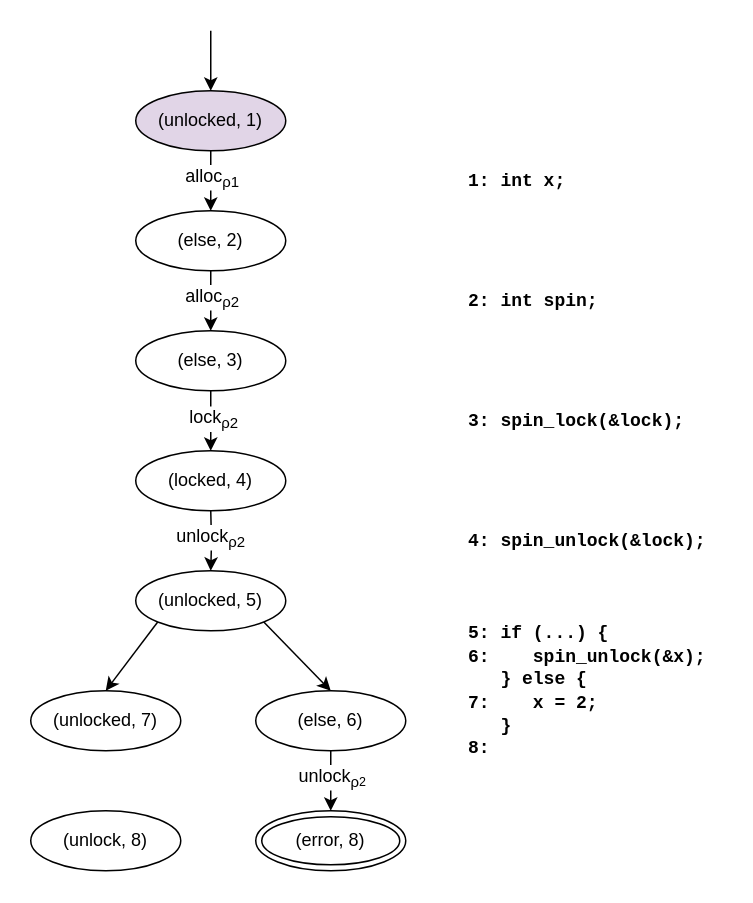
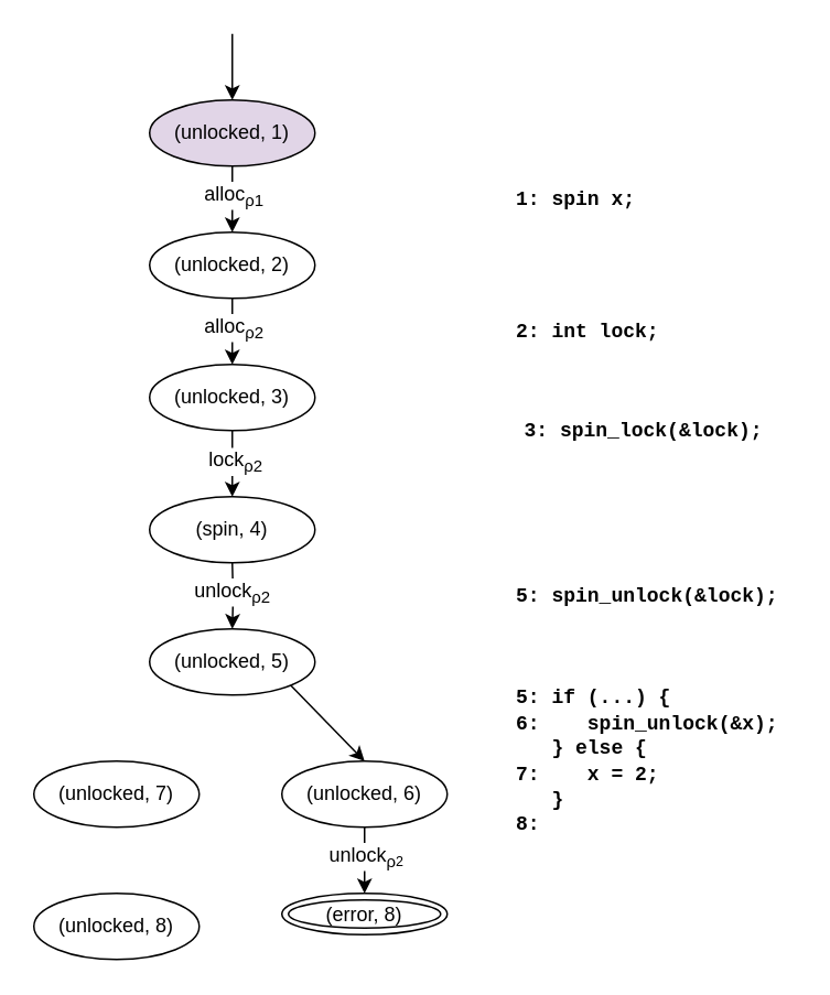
  <mxCell id="0" />
  <mxCell id="1" parent="0" />
  <mxCell id="2" value="" style="group" parent="1" vertex="1" connectable="0"><mxGeometry x="310" y="110" width="170" height="400" as="geometry" /></mxCell>
- <mxCell id="3" value="&lt;font face=&quot;Courier New&quot;&gt;2: int spin;&lt;/font&gt;" style="text;html=1;align=left;verticalAlign=middle;resizable=0;points=[];autosize=1;fontStyle=1" parent="2" vertex="1"><mxGeometry y="80" width="100" height="20" as="geometry" /></mxCell>
- <mxCell id="4" value="&lt;font face=&quot;Courier New&quot;&gt;4: spin_unlock(&amp;amp;lock);&lt;/font&gt;" style="text;html=1;align=left;verticalAlign=middle;resizable=0;points=[];autosize=1;fontStyle=1" parent="2" vertex="1"><mxGeometry y="240" width="170" height="20" as="geometry" /></mxCell>
+ <mxCell id="3" value="&lt;font face=&quot;Courier New&quot;&gt;2: int lock;&lt;/font&gt;" style="text;html=1;align=left;verticalAlign=middle;resizable=0;points=[];autosize=1;fontStyle=1" parent="2" vertex="1"><mxGeometry y="80" width="100" height="20" as="geometry" /></mxCell>
+ <mxCell id="4" value="&lt;font face=&quot;Courier New&quot;&gt;5: spin_unlock(&amp;amp;lock);&lt;/font&gt;" style="text;html=1;align=left;verticalAlign=middle;resizable=0;points=[];autosize=1;fontStyle=1" parent="2" vertex="1"><mxGeometry y="240" width="170" height="20" as="geometry" /></mxCell>
  <mxCell id="5" value="&lt;font face=&quot;Courier New&quot;&gt;5: if (...) { &lt;br&gt;6:&amp;nbsp; &amp;nbsp; spin_unlock(&amp;amp;x);&lt;/font&gt;&lt;font face=&quot;Courier New&quot;&gt;&lt;br&gt;&amp;nbsp; &amp;nbsp;} else { &lt;br&gt;7:&amp;nbsp; &amp;nbsp; x = 2;&lt;/font&gt;&lt;font face=&quot;Courier New&quot;&gt;&lt;br&gt;&amp;nbsp; &amp;nbsp;}&lt;br&gt;8:&amp;nbsp;&lt;br&gt;&lt;/font&gt;" style="text;html=1;align=left;verticalAlign=middle;resizable=0;points=[];autosize=1;fontStyle=1" parent="2" vertex="1"><mxGeometry y="300" width="170" height="100" as="geometry" /></mxCell>
- <mxCell id="6" value="&lt;font face=&quot;Courier New&quot;&gt;3: spin_lock(&amp;amp;lock);&lt;/font&gt;" style="text;html=1;align=left;verticalAlign=middle;resizable=0;points=[];autosize=1;fontStyle=1" parent="2" vertex="1"><mxGeometry y="160" width="160" height="20" as="geometry" /></mxCell>
- <mxCell id="7" value="&lt;font face=&quot;Courier New&quot;&gt;1: int x;&lt;/font&gt;" style="text;html=1;align=left;verticalAlign=middle;resizable=0;points=[];autosize=1;fontStyle=1" parent="2" vertex="1"><mxGeometry width="80" height="20" as="geometry" /></mxCell>
+ <mxCell id="6" value="&lt;font face=&quot;Courier New&quot;&gt;3: spin_lock(&amp;amp;lock);&lt;/font&gt;" style="text;html=1;align=left;verticalAlign=middle;resizable=0;points=[];autosize=1;fontStyle=1" parent="2" vertex="1"><mxGeometry x="5" y="140" width="160" height="20" as="geometry" /></mxCell>
+ <mxCell id="7" value="&lt;font face=&quot;Courier New&quot;&gt;1: spin x;&lt;/font&gt;" style="text;html=1;align=left;verticalAlign=middle;resizable=0;points=[];autosize=1;fontStyle=1" parent="2" vertex="1"><mxGeometry width="80" height="20" as="geometry" /></mxCell>
  <mxCell id="8" value="&lt;font style=&quot;font-size: 12px&quot;&gt;(unlocked, 7)&lt;/font&gt;" style="ellipse;whiteSpace=wrap;html=1;fontSize=10;fontStyle=0;verticalAlign=middle;spacingTop=0;" parent="1" vertex="1"><mxGeometry x="20" y="460" width="100" height="40" as="geometry" /></mxCell>
- <mxCell id="9" style="rounded=0;orthogonalLoop=1;jettySize=auto;html=1;exitX=0;exitY=1;exitDx=0;exitDy=0;entryX=0.5;entryY=0;entryDx=0;entryDy=0;fontSize=10;" parent="1" source="24" target="8" edge="1"><mxGeometry relative="1" as="geometry" /></mxCell>
  <mxCell id="10" style="rounded=0;orthogonalLoop=1;jettySize=auto;html=1;exitX=1;exitY=1;exitDx=0;exitDy=0;entryX=0.5;entryY=0;entryDx=0;entryDy=0;fontSize=10;" parent="1" source="24" edge="1"><mxGeometry relative="1" as="geometry"><mxPoint x="220" y="460" as="targetPoint" /></mxGeometry></mxCell>
- <mxCell id="11" value="&lt;font style=&quot;font-size: 12px&quot;&gt;&lt;span style=&quot;white-space: normal&quot;&gt;(error, 8&lt;/span&gt;&lt;span style=&quot;white-space: normal&quot;&gt;)&lt;/span&gt;&lt;/font&gt;" style="ellipse;shape=doubleEllipse;whiteSpace=wrap;html=1;fontSize=10;fontStyle=0;verticalAlign=middle;spacingTop=0;" parent="1" vertex="1"><mxGeometry x="170" y="540" width="100" height="40" as="geometry" /></mxCell>
+ <mxCell id="11" value="&lt;font style=&quot;font-size: 12px&quot;&gt;&lt;span style=&quot;white-space: normal&quot;&gt;(error, 8&lt;/span&gt;&lt;span style=&quot;white-space: normal&quot;&gt;)&lt;/span&gt;&lt;/font&gt;" style="ellipse;shape=doubleEllipse;whiteSpace=wrap;html=1;fontSize=10;fontStyle=0;verticalAlign=middle;spacingTop=0;" parent="1" vertex="1"><mxGeometry x="170" y="540" width="100" height="25" as="geometry" /></mxCell>
  <mxCell id="12" style="rounded=0;orthogonalLoop=1;jettySize=auto;html=1;exitX=0.5;exitY=1;exitDx=0;exitDy=0;fontSize=10;entryX=0.5;entryY=0;entryDx=0;entryDy=0;" parent="1" target="11" edge="1"><mxGeometry relative="1" as="geometry"><mxPoint x="230" y="530" as="targetPoint" /><mxPoint x="220" y="500" as="sourcePoint" /></mxGeometry></mxCell>
  <mxCell id="13" value="&lt;span style=&quot;font-size: 12px&quot;&gt;unlock&lt;sub&gt;ρ&lt;/sub&gt;&lt;/span&gt;&lt;sub&gt;2&lt;/sub&gt;" style="text;html=1;align=center;verticalAlign=middle;resizable=0;points=[];labelBackgroundColor=#ffffff;fontSize=10;" parent="12" vertex="1" connectable="0"><mxGeometry x="-0.121" y="1" relative="1" as="geometry"><mxPoint x="-1" y="-1" as="offset" /></mxGeometry></mxCell>
  <mxCell id="14" value="" style="endArrow=classic;html=1;exitX=0.5;exitY=1;exitDx=0;exitDy=0;entryX=0.5;entryY=0;entryDx=0;entryDy=0;" parent="1" target="26" edge="1"><mxGeometry width="50" height="50" relative="1" as="geometry"><mxPoint x="140" y="180" as="sourcePoint" /><mxPoint x="200" y="220" as="targetPoint" /></mxGeometry></mxCell>
  <mxCell id="15" value="alloc&lt;sub&gt;ρ2&lt;/sub&gt;" style="text;html=1;align=center;verticalAlign=middle;resizable=0;points=[];labelBackgroundColor=#ffffff;" parent="14" vertex="1" connectable="0"><mxGeometry x="-0.4" y="1" relative="1" as="geometry"><mxPoint x="-1" y="5" as="offset" /></mxGeometry></mxCell>
  <mxCell id="16" value="" style="endArrow=classic;html=1;exitX=0.5;exitY=1;exitDx=0;exitDy=0;entryX=0.5;entryY=0;entryDx=0;entryDy=0;" parent="1" target="25" edge="1"><mxGeometry width="50" height="50" relative="1" as="geometry"><mxPoint x="140" y="260" as="sourcePoint" /><mxPoint x="180" y="300" as="targetPoint" /></mxGeometry></mxCell>
  <mxCell id="17" value="lock&lt;sub&gt;ρ2&lt;/sub&gt;" style="text;html=1;align=center;verticalAlign=middle;resizable=0;points=[];labelBackgroundColor=#ffffff;" parent="16" vertex="1" connectable="0"><mxGeometry x="-0.2" y="1" relative="1" as="geometry"><mxPoint y="2" as="offset" /></mxGeometry></mxCell>
  <mxCell id="18" style="edgeStyle=orthogonalEdgeStyle;rounded=0;orthogonalLoop=1;jettySize=auto;html=1;exitX=0.5;exitY=1;exitDx=0;exitDy=0;entryX=0.5;entryY=0;entryDx=0;entryDy=0;fontSize=10;" parent="1" target="24" edge="1"><mxGeometry relative="1" as="geometry"><mxPoint x="140" y="340" as="sourcePoint" /></mxGeometry></mxCell>
  <mxCell id="19" value="&lt;span style=&quot;font-size: 12px&quot;&gt;unlock&lt;sub&gt;ρ2&lt;/sub&gt;&lt;/span&gt;" style="text;html=1;align=center;verticalAlign=middle;resizable=0;points=[];labelBackgroundColor=#ffffff;fontSize=10;" parent="18" vertex="1" connectable="0"><mxGeometry x="-0.15" y="-1" relative="1" as="geometry"><mxPoint as="offset" /></mxGeometry></mxCell>
  <mxCell id="20" value="" style="endArrow=classic;html=1;exitX=0.5;exitY=1;exitDx=0;exitDy=0;entryX=0.5;entryY=0;entryDx=0;entryDy=0;" parent="1" target="27" edge="1"><mxGeometry width="50" height="50" relative="1" as="geometry"><mxPoint x="140" y="100" as="sourcePoint" /><mxPoint x="190" y="140" as="targetPoint" /></mxGeometry></mxCell>
  <mxCell id="21" value="alloc&lt;sub&gt;ρ1&lt;/sub&gt;" style="text;html=1;align=center;verticalAlign=middle;resizable=0;points=[];labelBackgroundColor=#ffffff;" parent="20" vertex="1" connectable="0"><mxGeometry x="-0.05" relative="1" as="geometry"><mxPoint y="-2" as="offset" /></mxGeometry></mxCell>
  <mxCell id="22" value="" style="endArrow=classic;html=1;entryX=0.5;entryY=0;entryDx=0;entryDy=0;" parent="1" target="28" edge="1"><mxGeometry width="50" height="50" relative="1" as="geometry"><mxPoint x="140" y="20" as="sourcePoint" /><mxPoint x="170" y="60" as="targetPoint" /></mxGeometry></mxCell>
- <mxCell id="23" value="&lt;font style=&quot;font-size: 12px&quot;&gt;(unlock, 8)&lt;/font&gt;" style="ellipse;whiteSpace=wrap;html=1;fontSize=10;fontStyle=0;verticalAlign=middle;spacingTop=0;" parent="1" vertex="1"><mxGeometry x="20" y="540" width="100" height="40" as="geometry" /></mxCell>
+ <mxCell id="23" value="&lt;font style=&quot;font-size: 12px&quot;&gt;(unlocked, 8)&lt;/font&gt;" style="ellipse;whiteSpace=wrap;html=1;fontSize=10;fontStyle=0;verticalAlign=middle;spacingTop=0;" parent="1" vertex="1"><mxGeometry x="20" y="540" width="100" height="40" as="geometry" /></mxCell>
  <mxCell id="24" value="&lt;font style=&quot;font-size: 12px&quot;&gt;(unlocked, 5)&lt;/font&gt;" style="ellipse;whiteSpace=wrap;html=1;fontSize=10;fontStyle=0;verticalAlign=middle;spacingTop=0;" parent="1" vertex="1"><mxGeometry x="90" y="380" width="100" height="40" as="geometry" /></mxCell>
- <mxCell id="25" value="&lt;font style=&quot;font-size: 12px&quot;&gt;(locked, 4)&lt;/font&gt;" style="ellipse;whiteSpace=wrap;html=1;fontSize=10;fontStyle=0;verticalAlign=middle;spacingTop=0;" parent="1" vertex="1"><mxGeometry x="90" y="300" width="100" height="40" as="geometry" /></mxCell>
- <mxCell id="26" value="&lt;font style=&quot;font-size: 12px&quot;&gt;(else, 3&lt;/font&gt;&lt;span style=&quot;font-size: 12px&quot;&gt;)&lt;/span&gt;" style="ellipse;whiteSpace=wrap;html=1;fontSize=10;fontStyle=0;verticalAlign=middle;spacingTop=0;" parent="1" vertex="1"><mxGeometry x="90" y="220" width="100" height="40" as="geometry" /></mxCell>
- <mxCell id="27" value="&lt;font style=&quot;font-size: 12px&quot;&gt;(else, 2&lt;/font&gt;&lt;span style=&quot;font-size: 12px&quot;&gt;)&lt;/span&gt;" style="ellipse;whiteSpace=wrap;html=1;fontSize=10;fontStyle=0;verticalAlign=middle;spacingTop=0;" parent="1" vertex="1"><mxGeometry x="90" y="140" width="100" height="40" as="geometry" /></mxCell>
+ <mxCell id="25" value="&lt;font style=&quot;font-size: 12px&quot;&gt;(spin, 4)&lt;/font&gt;" style="ellipse;whiteSpace=wrap;html=1;fontSize=10;fontStyle=0;verticalAlign=middle;spacingTop=0;" parent="1" vertex="1"><mxGeometry x="90" y="300" width="100" height="40" as="geometry" /></mxCell>
+ <mxCell id="26" value="&lt;font style=&quot;font-size: 12px&quot;&gt;(unlocked, 3&lt;/font&gt;&lt;span style=&quot;font-size: 12px&quot;&gt;)&lt;/span&gt;" style="ellipse;whiteSpace=wrap;html=1;fontSize=10;fontStyle=0;verticalAlign=middle;spacingTop=0;" parent="1" vertex="1"><mxGeometry x="90" y="220" width="100" height="40" as="geometry" /></mxCell>
+ <mxCell id="27" value="&lt;font style=&quot;font-size: 12px&quot;&gt;(unlocked, 2&lt;/font&gt;&lt;span style=&quot;font-size: 12px&quot;&gt;)&lt;/span&gt;" style="ellipse;whiteSpace=wrap;html=1;fontSize=10;fontStyle=0;verticalAlign=middle;spacingTop=0;" parent="1" vertex="1"><mxGeometry x="90" y="140" width="100" height="40" as="geometry" /></mxCell>
  <mxCell id="28" value="&lt;font style=&quot;font-size: 12px&quot;&gt;(unlocked, 1)&lt;/font&gt;" style="ellipse;whiteSpace=wrap;html=1;fontSize=10;fontStyle=0;verticalAlign=middle;spacingTop=0;fillColor=#e1d5e7;" parent="1" vertex="1"><mxGeometry x="90" y="60" width="100" height="40" as="geometry" /></mxCell>
- <mxCell id="29" value="&lt;font style=&quot;font-size: 12px&quot;&gt;(else, 6)&lt;/font&gt;" style="ellipse;whiteSpace=wrap;html=1;fontSize=10;fontStyle=0;verticalAlign=middle;spacingTop=0;" parent="1" vertex="1"><mxGeometry x="170" y="460" width="100" height="40" as="geometry" /></mxCell>
+ <mxCell id="29" value="&lt;font style=&quot;font-size: 12px&quot;&gt;(unlocked, 6)&lt;/font&gt;" style="ellipse;whiteSpace=wrap;html=1;fontSize=10;fontStyle=0;verticalAlign=middle;spacingTop=0;" parent="1" vertex="1"><mxGeometry x="170" y="460" width="100" height="40" as="geometry" /></mxCell>
